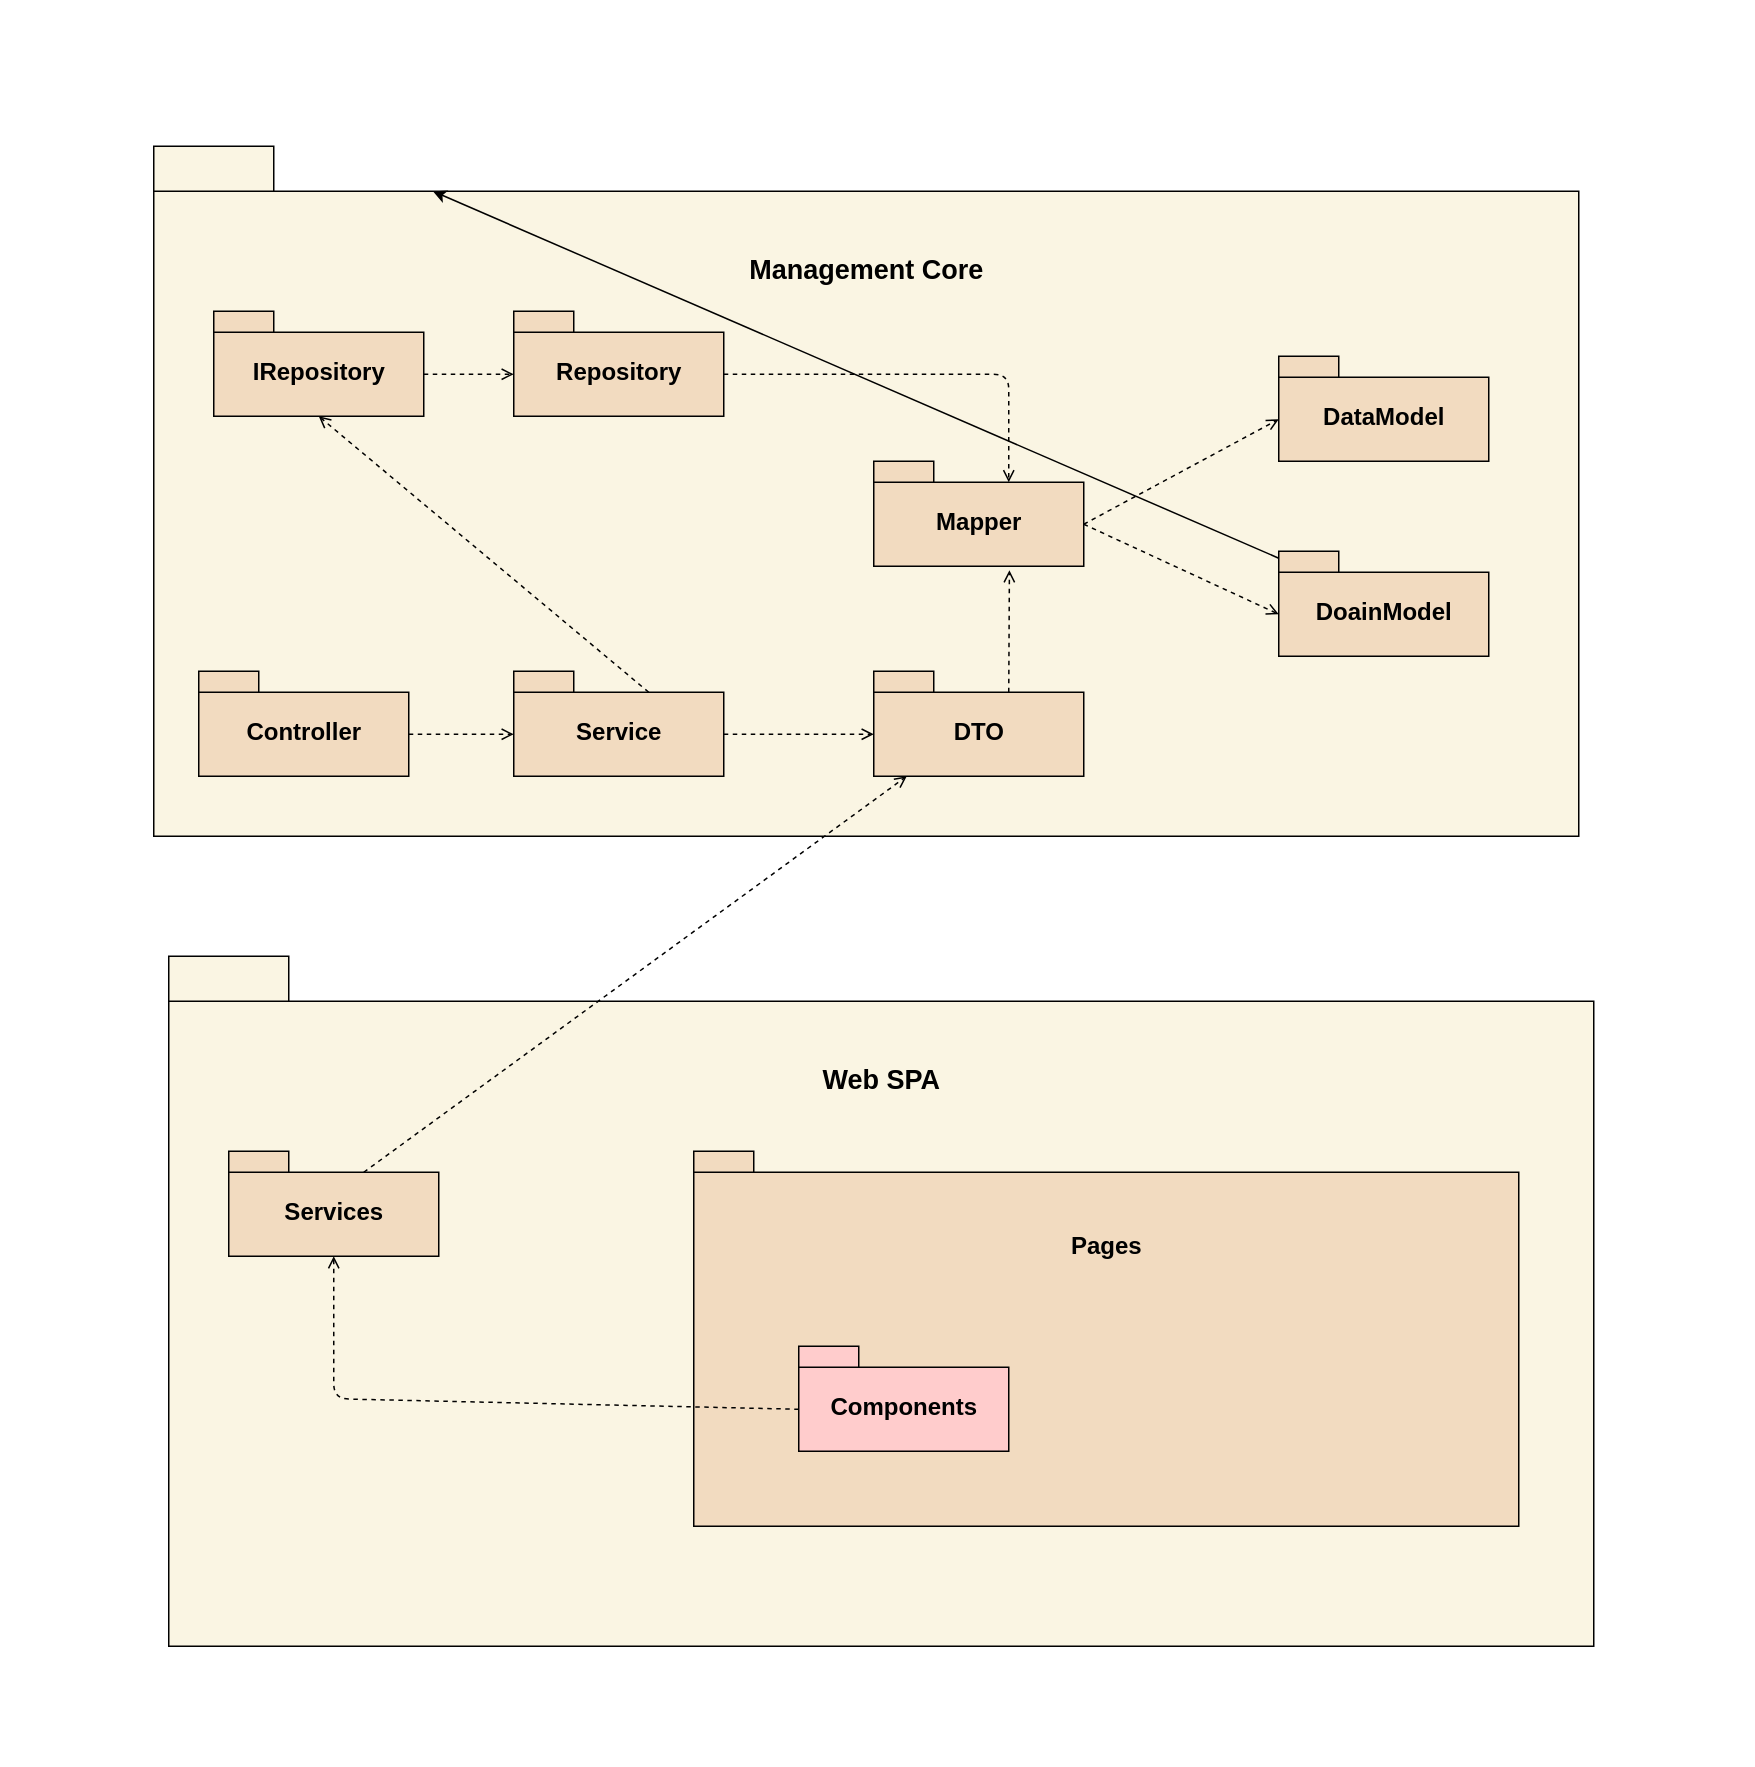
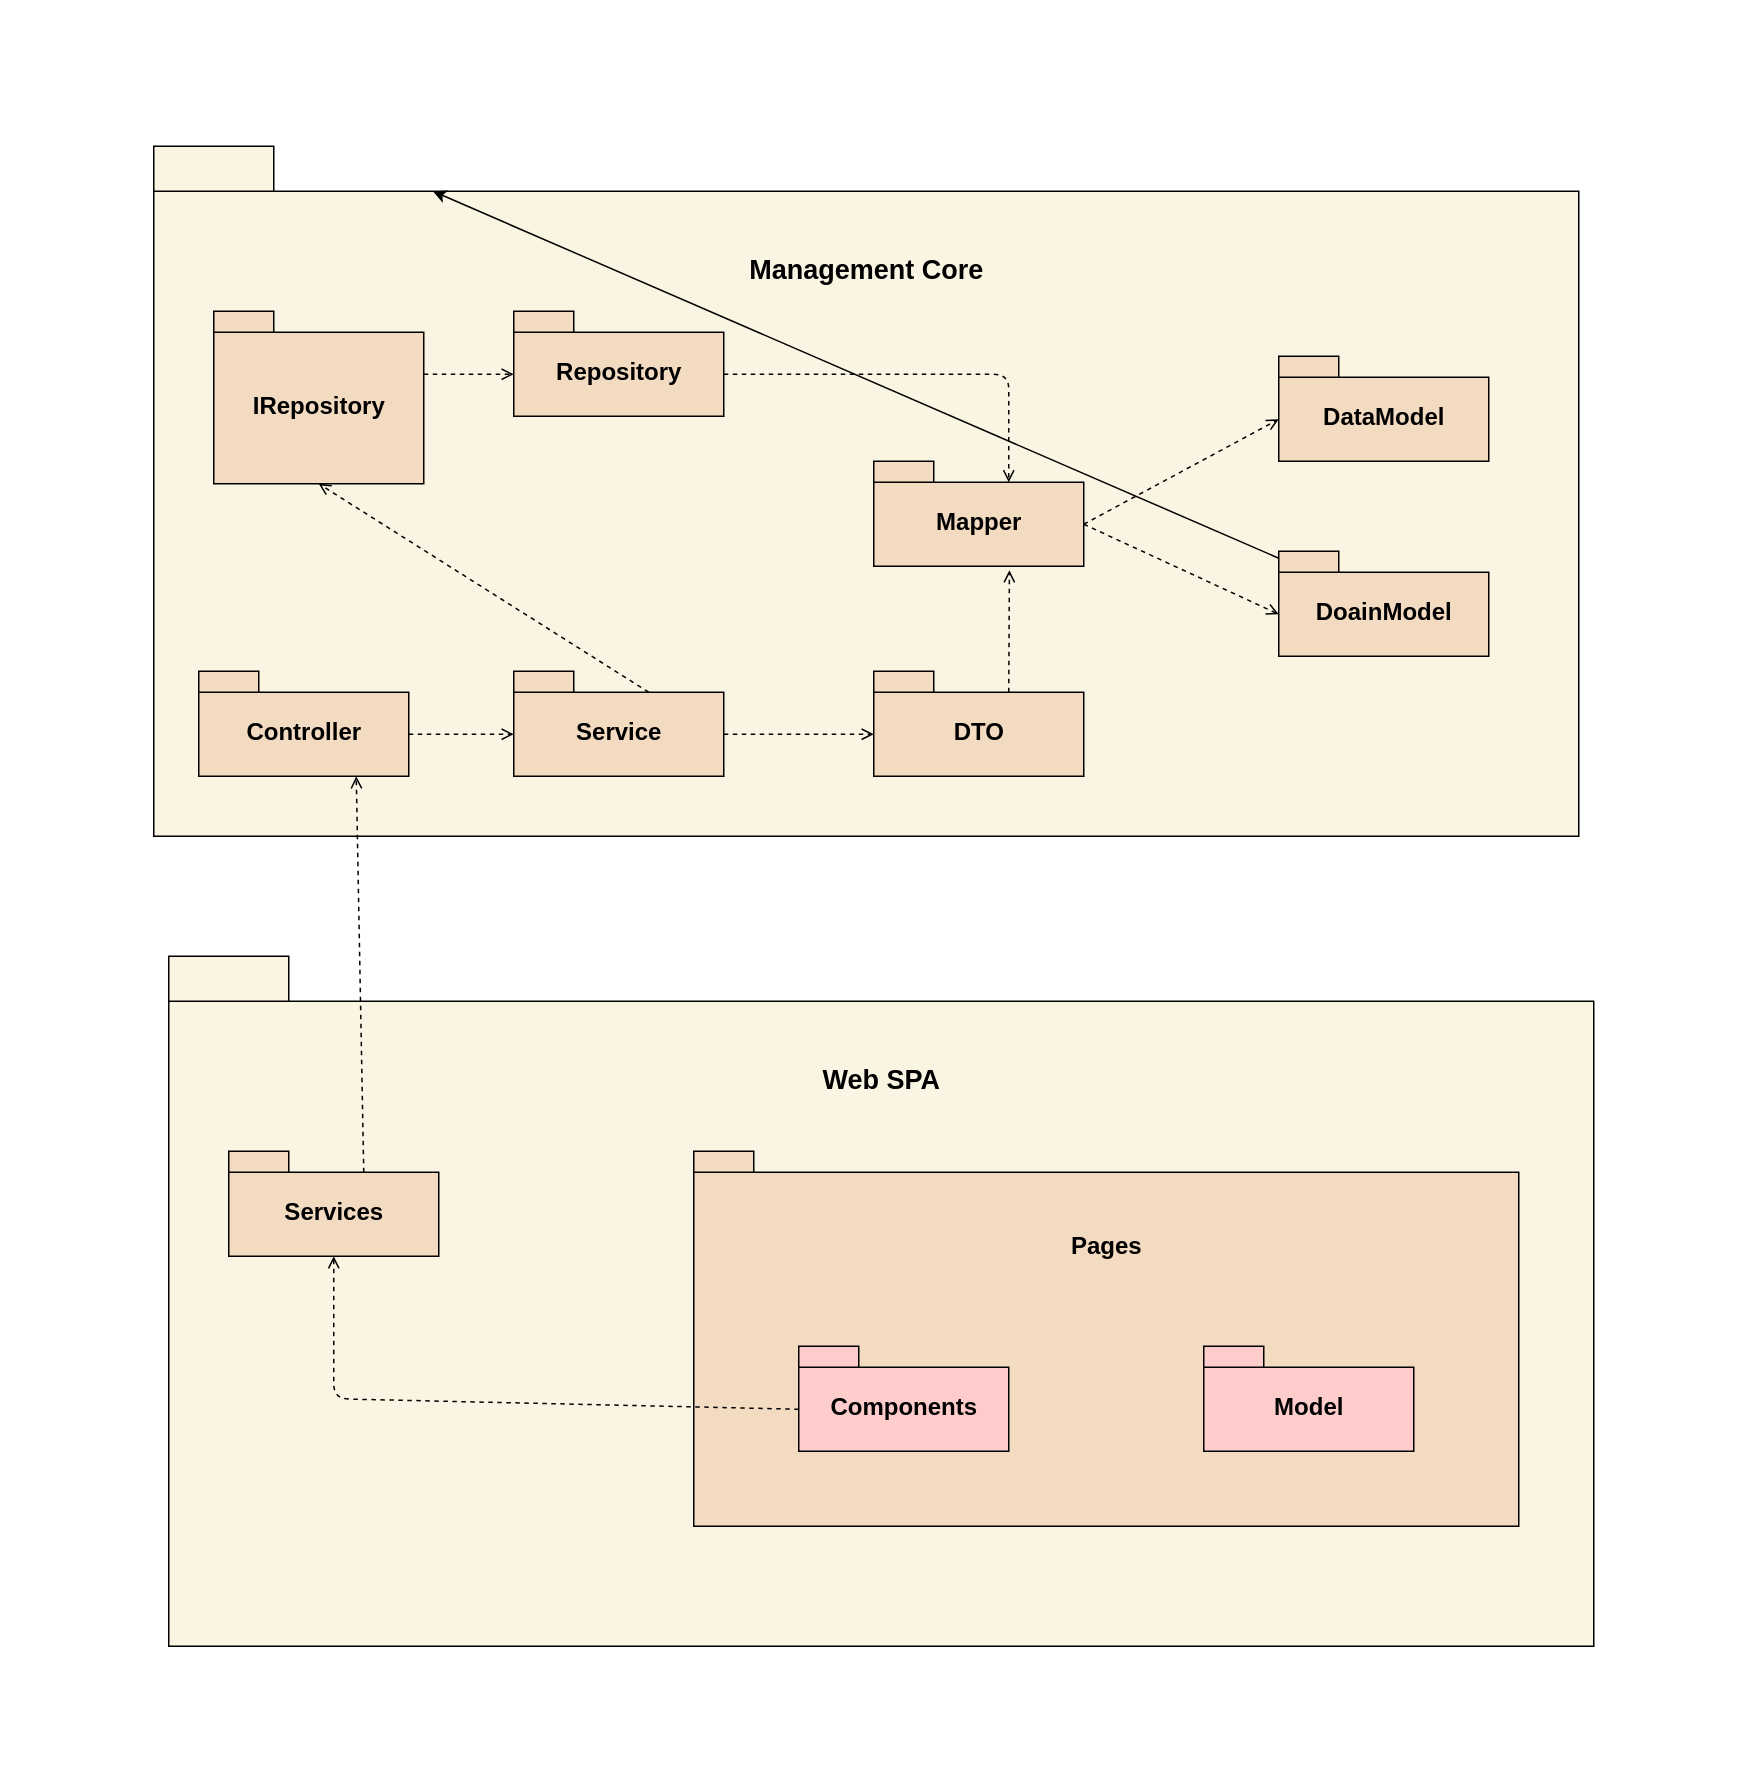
  <mxCell id="0" />
  <mxCell id="1" parent="0" />
  <mxCell id="2" value="&lt;font style=&quot;font-size: 18px;&quot;&gt;Management Core&lt;br&gt;&lt;br&gt;&lt;br&gt;&lt;br&gt;&lt;br&gt;&lt;br&gt;&lt;br&gt;&lt;br&gt;&lt;br&gt;&lt;br&gt;&lt;br&gt;&lt;br&gt;&lt;br&gt;&lt;br&gt;&lt;br&gt;&lt;br&gt;&lt;/font&gt;" style="shape=folder;fontStyle=1;tabWidth=80;tabHeight=30;tabPosition=left;html=1;boundedLbl=1;strokeColor=#000000;fillColor=#faf5e3;fontColor=#000000;" parent="1" vertex="1"><mxGeometry x="102" y="97" width="950" height="460" as="geometry" /></mxCell>
  <mxCell id="3" value="" style="edgeStyle=none;html=1;fontSize=18;" edge="1" parent="1" source="4"><mxGeometry relative="1" as="geometry"><mxPoint x="288.111" y="127" as="targetPoint" /></mxGeometry></mxCell>
  <mxCell id="4" value="&lt;font style=&quot;font-size: 16px;&quot;&gt;DoainModel&lt;br&gt;&lt;/font&gt;" style="shape=folder;fontStyle=1;spacingTop=10;tabWidth=40;tabHeight=14;tabPosition=left;html=1;fillColor=#F2DBC0;fontColor=#000000;strokeColor=#000000;" parent="1" vertex="1"><mxGeometry x="852" y="367" width="140" height="70" as="geometry" /></mxCell>
  <mxCell id="5" value="&lt;font style=&quot;font-size: 16px;&quot;&gt;DataModel&lt;br&gt;&lt;/font&gt;" style="shape=folder;fontStyle=1;spacingTop=10;tabWidth=40;tabHeight=14;tabPosition=left;html=1;fillColor=#F2DBC0;fontColor=#000000;strokeColor=#000000;" vertex="1" parent="1"><mxGeometry x="852" y="237" width="140" height="70" as="geometry" /></mxCell>
  <mxCell id="6" style="edgeStyle=none;html=1;exitX=0;exitY=0;exitDx=90;exitDy=14;exitPerimeter=0;entryX=0.646;entryY=1.038;entryDx=0;entryDy=0;entryPerimeter=0;dashed=1;strokeColor=#000000;fontSize=18;endArrow=open;endFill=0;" edge="1" parent="1" source="7" target="15"><mxGeometry relative="1" as="geometry" /></mxCell>
  <mxCell id="7" value="&lt;font style=&quot;font-size: 16px;&quot;&gt;DTO&lt;br&gt;&lt;/font&gt;" style="shape=folder;fontStyle=1;spacingTop=10;tabWidth=40;tabHeight=14;tabPosition=left;html=1;fillColor=#F2DBC0;fontColor=#000000;strokeColor=#000000;" vertex="1" parent="1"><mxGeometry x="582" y="447" width="140" height="70" as="geometry" /></mxCell>
  <mxCell id="8" style="edgeStyle=none;html=1;exitX=0;exitY=0;exitDx=140;exitDy=42;exitPerimeter=0;entryX=0;entryY=0;entryDx=0;entryDy=42;entryPerimeter=0;dashed=1;strokeColor=#000000;fontSize=18;endArrow=open;endFill=0;" edge="1" parent="1" source="10" target="7"><mxGeometry relative="1" as="geometry" /></mxCell>
  <mxCell id="9" style="edgeStyle=none;html=1;entryX=0.5;entryY=1;entryDx=0;entryDy=0;entryPerimeter=0;dashed=1;strokeColor=#000000;fontSize=18;endArrow=open;endFill=0;exitX=0;exitY=0;exitDx=90;exitDy=14;exitPerimeter=0;" edge="1" parent="1" source="10" target="19"><mxGeometry relative="1" as="geometry" /></mxCell>
  <mxCell id="10" value="&lt;font style=&quot;font-size: 16px;&quot;&gt;Service&lt;br&gt;&lt;/font&gt;" style="shape=folder;fontStyle=1;spacingTop=10;tabWidth=40;tabHeight=14;tabPosition=left;html=1;fillColor=#F2DBC0;fontColor=#000000;strokeColor=#000000;" vertex="1" parent="1"><mxGeometry x="342" y="447" width="140" height="70" as="geometry" /></mxCell>
  <mxCell id="11" style="edgeStyle=none;html=1;exitX=0;exitY=0;exitDx=140;exitDy=42;exitPerimeter=0;entryX=0;entryY=0;entryDx=0;entryDy=42;entryPerimeter=0;dashed=1;strokeColor=#000000;fontSize=18;endArrow=open;endFill=0;" edge="1" parent="1" source="12" target="10"><mxGeometry relative="1" as="geometry" /></mxCell>
  <mxCell id="12" value="&lt;font style=&quot;font-size: 16px;&quot;&gt;Controller&lt;br&gt;&lt;/font&gt;" style="shape=folder;fontStyle=1;spacingTop=10;tabWidth=40;tabHeight=14;tabPosition=left;html=1;fillColor=#F2DBC0;fontColor=#000000;strokeColor=#000000;" vertex="1" parent="1"><mxGeometry x="132" y="447" width="140" height="70" as="geometry" /></mxCell>
  <mxCell id="13" style="edgeStyle=none;html=1;exitX=0;exitY=0;exitDx=140;exitDy=42;exitPerimeter=0;entryX=0;entryY=0;entryDx=0;entryDy=42;entryPerimeter=0;dashed=1;strokeColor=#000000;fontSize=18;endArrow=open;endFill=0;" edge="1" parent="1" source="15" target="5"><mxGeometry relative="1" as="geometry" /></mxCell>
  <mxCell id="14" style="edgeStyle=none;html=1;exitX=0;exitY=0;exitDx=140;exitDy=42;exitPerimeter=0;entryX=0;entryY=0;entryDx=0;entryDy=42;entryPerimeter=0;dashed=1;strokeColor=#000000;fontSize=18;endArrow=open;endFill=0;" edge="1" parent="1" source="15" target="4"><mxGeometry relative="1" as="geometry" /></mxCell>
  <mxCell id="15" value="&lt;font style=&quot;font-size: 16px;&quot;&gt;Mapper&lt;br&gt;&lt;/font&gt;" style="shape=folder;fontStyle=1;spacingTop=10;tabWidth=40;tabHeight=14;tabPosition=left;html=1;fillColor=#F2DBC0;fontColor=#000000;strokeColor=#000000;" vertex="1" parent="1"><mxGeometry x="582" y="307" width="140" height="70" as="geometry" /></mxCell>
  <mxCell id="16" style="edgeStyle=none;html=1;exitX=0;exitY=0;exitDx=140;exitDy=42;exitPerimeter=0;entryX=0;entryY=0;entryDx=90;entryDy=14;entryPerimeter=0;dashed=1;strokeColor=#000000;fontSize=18;endArrow=open;endFill=0;" edge="1" parent="1" source="17" target="15"><mxGeometry relative="1" as="geometry"><Array as="points"><mxPoint x="672" y="249" /></Array></mxGeometry></mxCell>
  <mxCell id="17" value="&lt;font style=&quot;font-size: 16px;&quot;&gt;Repository&lt;br&gt;&lt;/font&gt;" style="shape=folder;fontStyle=1;spacingTop=10;tabWidth=40;tabHeight=14;tabPosition=left;html=1;fillColor=#F2DBC0;fontColor=#000000;strokeColor=#000000;" vertex="1" parent="1"><mxGeometry x="342" y="207" width="140" height="70" as="geometry" /></mxCell>
  <mxCell id="18" style="edgeStyle=none;html=1;exitX=0;exitY=0;exitDx=140;exitDy=42;exitPerimeter=0;entryX=0;entryY=0;entryDx=0;entryDy=42;entryPerimeter=0;fontSize=18;strokeColor=#000000;dashed=1;endArrow=open;endFill=0;" edge="1" parent="1" source="19" target="17"><mxGeometry relative="1" as="geometry" /></mxCell>
- <mxCell id="19" value="&lt;font style=&quot;font-size: 16px;&quot;&gt;IRepository&lt;br&gt;&lt;/font&gt;" style="shape=folder;fontStyle=1;spacingTop=10;tabWidth=40;tabHeight=14;tabPosition=left;html=1;fillColor=#F2DBC0;fontColor=#000000;strokeColor=#000000;" vertex="1" parent="1"><mxGeometry x="142" y="207" width="140" height="70" as="geometry" /></mxCell>
+ <mxCell id="19" value="&lt;font style=&quot;font-size: 16px;&quot;&gt;IRepository&lt;br&gt;&lt;/font&gt;" style="shape=folder;fontStyle=1;spacingTop=10;tabWidth=40;tabHeight=14;tabPosition=left;html=1;fillColor=#F2DBC0;fontColor=#000000;strokeColor=#000000;" vertex="1" parent="1"><mxGeometry x="142" y="207" width="140" height="115" as="geometry" /></mxCell>
  <mxCell id="20" value="&lt;font style=&quot;font-size: 18px;&quot;&gt;Web SPA&lt;br&gt;&lt;br&gt;&lt;br&gt;&lt;br&gt;&lt;br&gt;&lt;br&gt;&lt;br&gt;&lt;br&gt;&lt;br&gt;&lt;br&gt;&lt;br&gt;&lt;br&gt;&lt;br&gt;&lt;br&gt;&lt;br&gt;&lt;br&gt;&lt;/font&gt;" style="shape=folder;fontStyle=1;tabWidth=80;tabHeight=30;tabPosition=left;html=1;boundedLbl=1;strokeColor=#000000;fillColor=#faf5e3;fontColor=#000000;" vertex="1" parent="1"><mxGeometry x="112" y="637" width="950" height="460" as="geometry" /></mxCell>
- <mxCell id="21" style="edgeStyle=none;html=1;exitX=0;exitY=0;exitDx=90;exitDy=14;exitPerimeter=0;dashed=1;strokeColor=#000000;fontSize=18;endArrow=open;endFill=0;" edge="1" parent="1" source="22" target="7"><mxGeometry relative="1" as="geometry" /></mxCell>
+ <mxCell id="21" style="edgeStyle=none;html=1;exitX=0;exitY=0;exitDx=90;exitDy=14;exitPerimeter=0;entryX=0.75;entryY=1;entryDx=0;entryDy=0;entryPerimeter=0;dashed=1;strokeColor=#000000;fontSize=18;endArrow=open;endFill=0;" edge="1" parent="1" source="22" target="12"><mxGeometry relative="1" as="geometry" /></mxCell>
  <mxCell id="22" value="&lt;font style=&quot;font-size: 16px;&quot;&gt;Services&lt;br&gt;&lt;/font&gt;" style="shape=folder;fontStyle=1;spacingTop=10;tabWidth=40;tabHeight=14;tabPosition=left;html=1;fillColor=#F2DBC0;fontColor=#000000;strokeColor=#000000;" vertex="1" parent="1"><mxGeometry x="152" y="767" width="140" height="70" as="geometry" /></mxCell>
  <mxCell id="23" value="&lt;font style=&quot;font-size: 16px;&quot;&gt;Pages&lt;br&gt;&lt;br&gt;&lt;br&gt;&lt;br&gt;&lt;br&gt;&lt;br&gt;&lt;br&gt;&lt;br&gt;&lt;/font&gt;" style="shape=folder;fontStyle=1;spacingTop=10;tabWidth=40;tabHeight=14;tabPosition=left;html=1;fillColor=#F2DBC0;fontColor=#000000;strokeColor=#000000;" vertex="1" parent="1"><mxGeometry x="462" y="767" width="550" height="250" as="geometry" /></mxCell>
  <mxCell id="24" style="edgeStyle=none;html=1;exitX=0;exitY=0;exitDx=0;exitDy=42;exitPerimeter=0;entryX=0.5;entryY=1;entryDx=0;entryDy=0;entryPerimeter=0;dashed=1;strokeColor=#000000;fontSize=18;endArrow=open;endFill=0;" edge="1" parent="1" source="25" target="22"><mxGeometry relative="1" as="geometry"><Array as="points"><mxPoint x="222" y="932" /></Array></mxGeometry></mxCell>
  <mxCell id="25" value="&lt;font style=&quot;font-size: 16px;&quot;&gt;Components&lt;br&gt;&lt;/font&gt;" style="shape=folder;fontStyle=1;spacingTop=10;tabWidth=40;tabHeight=14;tabPosition=left;html=1;fillColor=#FFCCCC;fontColor=#000000;strokeColor=#000000;" vertex="1" parent="1"><mxGeometry x="532" y="897" width="140" height="70" as="geometry" /></mxCell>
+ <mxCell id="26" value="&lt;font style=&quot;font-size: 16px;&quot;&gt;Model&lt;br&gt;&lt;/font&gt;" style="shape=folder;fontStyle=1;spacingTop=10;tabWidth=40;tabHeight=14;tabPosition=left;html=1;fillColor=#FFCCCC;fontColor=#000000;strokeColor=#000000;" vertex="1" parent="1"><mxGeometry x="802" y="897" width="140" height="70" as="geometry" /></mxCell>
  <mxCell id="27" value="" style="whiteSpace=wrap;html=1;labelBackgroundColor=none;labelBorderColor=default;strokeColor=none;fontColor=#000000;fillColor=none;" vertex="1" parent="1"><mxGeometry x="20" y="20" width="1128" height="1136" as="geometry" /></mxCell>
